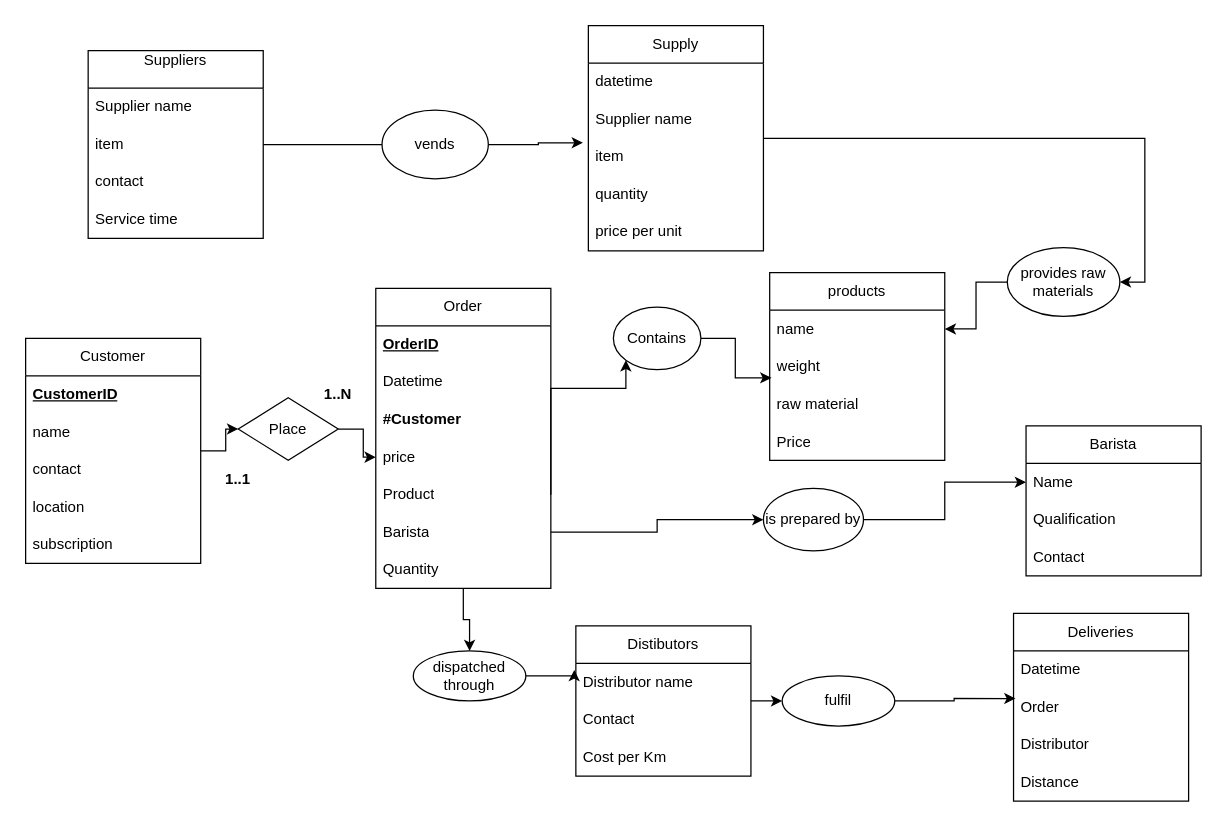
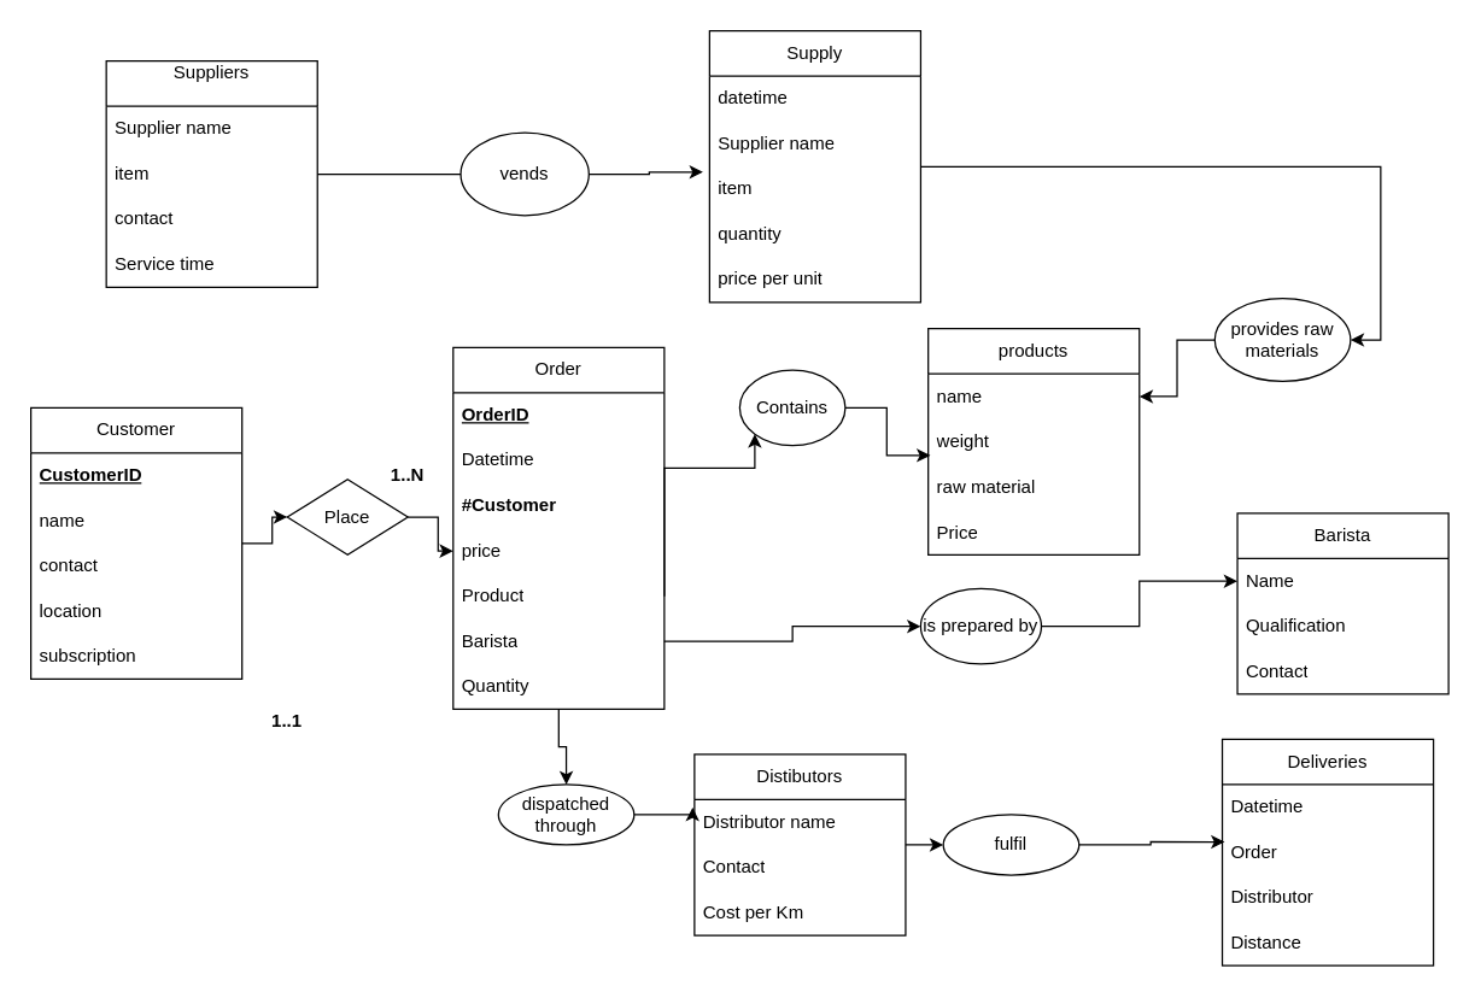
  <mxCell id="0" />
  <mxCell id="1" parent="0" />
  <mxCell id="2" value="" style="edgeStyle=orthogonalEdgeStyle;rounded=0;orthogonalLoop=1;jettySize=auto;html=1;entryX=0;entryY=0.5;entryDx=0;entryDy=0;" parent="1" source="54" target="18" edge="1"><mxGeometry relative="1" as="geometry" /></mxCell>
  <mxCell id="3" value="Customer" style="swimlane;fontStyle=0;childLayout=stackLayout;horizontal=1;startSize=30;horizontalStack=0;resizeParent=1;resizeParentMax=0;resizeLast=0;collapsible=1;marginBottom=0;whiteSpace=wrap;html=1;" parent="1" vertex="1"><mxGeometry x="20" y="270" width="140" height="180" as="geometry" /></mxCell>
  <mxCell id="4" value="&lt;b&gt;&lt;u&gt;CustomerID&lt;/u&gt;&lt;/b&gt;" style="text;strokeColor=none;fillColor=none;align=left;verticalAlign=middle;spacingLeft=4;spacingRight=4;overflow=hidden;points=[[0,0.5],[1,0.5]];portConstraint=eastwest;rotatable=0;whiteSpace=wrap;html=1;" vertex="1" parent="3"><mxGeometry y="30" width="140" height="30" as="geometry" /></mxCell>
  <mxCell id="5" value="name" style="text;strokeColor=none;fillColor=none;align=left;verticalAlign=middle;spacingLeft=4;spacingRight=4;overflow=hidden;points=[[0,0.5],[1,0.5]];portConstraint=eastwest;rotatable=0;whiteSpace=wrap;html=1;" parent="3" vertex="1"><mxGeometry y="60" width="140" height="30" as="geometry" /></mxCell>
  <mxCell id="6" value="contact" style="text;strokeColor=none;fillColor=none;align=left;verticalAlign=middle;spacingLeft=4;spacingRight=4;overflow=hidden;points=[[0,0.5],[1,0.5]];portConstraint=eastwest;rotatable=0;whiteSpace=wrap;html=1;" parent="3" vertex="1"><mxGeometry y="90" width="140" height="30" as="geometry" /></mxCell>
  <mxCell id="7" value="location" style="text;strokeColor=none;fillColor=none;align=left;verticalAlign=middle;spacingLeft=4;spacingRight=4;overflow=hidden;points=[[0,0.5],[1,0.5]];portConstraint=eastwest;rotatable=0;whiteSpace=wrap;html=1;" parent="3" vertex="1"><mxGeometry y="120" width="140" height="30" as="geometry" /></mxCell>
  <mxCell id="8" value="subscription" style="text;strokeColor=none;fillColor=none;align=left;verticalAlign=middle;spacingLeft=4;spacingRight=4;overflow=hidden;points=[[0,0.5],[1,0.5]];portConstraint=eastwest;rotatable=0;whiteSpace=wrap;html=1;" parent="3" vertex="1"><mxGeometry y="150" width="140" height="30" as="geometry" /></mxCell>
  <mxCell id="9" value="products" style="swimlane;fontStyle=0;childLayout=stackLayout;horizontal=1;startSize=30;horizontalStack=0;resizeParent=1;resizeParentMax=0;resizeLast=0;collapsible=1;marginBottom=0;whiteSpace=wrap;html=1;" parent="1" vertex="1"><mxGeometry x="615" y="217.5" width="140" height="150" as="geometry" /></mxCell>
  <mxCell id="10" value="name" style="text;strokeColor=none;fillColor=none;align=left;verticalAlign=middle;spacingLeft=4;spacingRight=4;overflow=hidden;points=[[0,0.5],[1,0.5]];portConstraint=eastwest;rotatable=0;whiteSpace=wrap;html=1;" parent="9" vertex="1"><mxGeometry y="30" width="140" height="30" as="geometry" /></mxCell>
  <mxCell id="11" value="weight" style="text;strokeColor=none;fillColor=none;align=left;verticalAlign=middle;spacingLeft=4;spacingRight=4;overflow=hidden;points=[[0,0.5],[1,0.5]];portConstraint=eastwest;rotatable=0;whiteSpace=wrap;html=1;" parent="9" vertex="1"><mxGeometry y="60" width="140" height="30" as="geometry" /></mxCell>
  <mxCell id="12" value="raw material" style="text;strokeColor=none;fillColor=none;align=left;verticalAlign=middle;spacingLeft=4;spacingRight=4;overflow=hidden;points=[[0,0.5],[1,0.5]];portConstraint=eastwest;rotatable=0;whiteSpace=wrap;html=1;" parent="9" vertex="1"><mxGeometry y="90" width="140" height="30" as="geometry" /></mxCell>
  <mxCell id="13" value="Price" style="text;strokeColor=none;fillColor=none;align=left;verticalAlign=middle;spacingLeft=4;spacingRight=4;overflow=hidden;points=[[0,0.5],[1,0.5]];portConstraint=eastwest;rotatable=0;whiteSpace=wrap;html=1;" parent="9" vertex="1"><mxGeometry y="120" width="140" height="30" as="geometry" /></mxCell>
  <mxCell id="14" value="Order" style="swimlane;fontStyle=0;childLayout=stackLayout;horizontal=1;startSize=30;horizontalStack=0;resizeParent=1;resizeParentMax=0;resizeLast=0;collapsible=1;marginBottom=0;whiteSpace=wrap;html=1;" parent="1" vertex="1"><mxGeometry x="300" y="230" width="140" height="240" as="geometry" /></mxCell>
  <mxCell id="15" value="&lt;b&gt;&lt;u&gt;OrderID&lt;/u&gt;&lt;/b&gt;" style="text;strokeColor=none;fillColor=none;align=left;verticalAlign=middle;spacingLeft=4;spacingRight=4;overflow=hidden;points=[[0,0.5],[1,0.5]];portConstraint=eastwest;rotatable=0;whiteSpace=wrap;html=1;" vertex="1" parent="14"><mxGeometry y="30" width="140" height="30" as="geometry" /></mxCell>
  <mxCell id="16" value="Datetime" style="text;strokeColor=none;fillColor=none;align=left;verticalAlign=middle;spacingLeft=4;spacingRight=4;overflow=hidden;points=[[0,0.5],[1,0.5]];portConstraint=eastwest;rotatable=0;whiteSpace=wrap;html=1;" parent="14" vertex="1"><mxGeometry y="60" width="140" height="30" as="geometry" /></mxCell>
  <mxCell id="17" value="&lt;b&gt;#Customer&lt;/b&gt;" style="text;strokeColor=none;fillColor=none;align=left;verticalAlign=middle;spacingLeft=4;spacingRight=4;overflow=hidden;points=[[0,0.5],[1,0.5]];portConstraint=eastwest;rotatable=0;whiteSpace=wrap;html=1;" parent="14" vertex="1"><mxGeometry y="90" width="140" height="30" as="geometry" /></mxCell>
  <mxCell id="18" value="price" style="text;strokeColor=none;fillColor=none;align=left;verticalAlign=middle;spacingLeft=4;spacingRight=4;overflow=hidden;points=[[0,0.5],[1,0.5]];portConstraint=eastwest;rotatable=0;whiteSpace=wrap;html=1;" parent="14" vertex="1"><mxGeometry y="120" width="140" height="30" as="geometry" /></mxCell>
  <mxCell id="19" value="Product" style="text;strokeColor=none;fillColor=none;align=left;verticalAlign=middle;spacingLeft=4;spacingRight=4;overflow=hidden;points=[[0,0.5],[1,0.5]];portConstraint=eastwest;rotatable=0;whiteSpace=wrap;html=1;" parent="14" vertex="1"><mxGeometry y="150" width="140" height="30" as="geometry" /></mxCell>
  <mxCell id="20" value="Barista" style="text;strokeColor=none;fillColor=none;align=left;verticalAlign=middle;spacingLeft=4;spacingRight=4;overflow=hidden;points=[[0,0.5],[1,0.5]];portConstraint=eastwest;rotatable=0;whiteSpace=wrap;html=1;" parent="14" vertex="1"><mxGeometry y="180" width="140" height="30" as="geometry" /></mxCell>
  <mxCell id="21" value="Quantity" style="text;strokeColor=none;fillColor=none;align=left;verticalAlign=middle;spacingLeft=4;spacingRight=4;overflow=hidden;points=[[0,0.5],[1,0.5]];portConstraint=eastwest;rotatable=0;whiteSpace=wrap;html=1;" parent="14" vertex="1"><mxGeometry y="210" width="140" height="30" as="geometry" /></mxCell>
  <mxCell id="22" value="Barista" style="swimlane;fontStyle=0;childLayout=stackLayout;horizontal=1;startSize=30;horizontalStack=0;resizeParent=1;resizeParentMax=0;resizeLast=0;collapsible=1;marginBottom=0;whiteSpace=wrap;html=1;" parent="1" vertex="1"><mxGeometry x="820" y="340" width="140" height="120" as="geometry" /></mxCell>
  <mxCell id="23" value="Name" style="text;strokeColor=none;fillColor=none;align=left;verticalAlign=middle;spacingLeft=4;spacingRight=4;overflow=hidden;points=[[0,0.5],[1,0.5]];portConstraint=eastwest;rotatable=0;whiteSpace=wrap;html=1;" parent="22" vertex="1"><mxGeometry y="30" width="140" height="30" as="geometry" /></mxCell>
  <mxCell id="24" value="Qualification" style="text;strokeColor=none;fillColor=none;align=left;verticalAlign=middle;spacingLeft=4;spacingRight=4;overflow=hidden;points=[[0,0.5],[1,0.5]];portConstraint=eastwest;rotatable=0;whiteSpace=wrap;html=1;" parent="22" vertex="1"><mxGeometry y="60" width="140" height="30" as="geometry" /></mxCell>
  <mxCell id="25" value="Contact" style="text;strokeColor=none;fillColor=none;align=left;verticalAlign=middle;spacingLeft=4;spacingRight=4;overflow=hidden;points=[[0,0.5],[1,0.5]];portConstraint=eastwest;rotatable=0;whiteSpace=wrap;html=1;" parent="22" vertex="1"><mxGeometry y="90" width="140" height="30" as="geometry" /></mxCell>
  <mxCell id="26" value="" style="edgeStyle=orthogonalEdgeStyle;rounded=0;orthogonalLoop=1;jettySize=auto;html=1;" parent="1" source="27" edge="1"><mxGeometry relative="1" as="geometry"><mxPoint x="320" y="115" as="targetPoint" /></mxGeometry></mxCell>
  <mxCell id="27" value="Suppliers&lt;div&gt;&lt;br&gt;&lt;/div&gt;" style="swimlane;fontStyle=0;childLayout=stackLayout;horizontal=1;startSize=30;horizontalStack=0;resizeParent=1;resizeParentMax=0;resizeLast=0;collapsible=1;marginBottom=0;whiteSpace=wrap;html=1;" parent="1" vertex="1"><mxGeometry x="70" y="40" width="140" height="150" as="geometry" /></mxCell>
  <mxCell id="28" value="Supplier name" style="text;strokeColor=none;fillColor=none;align=left;verticalAlign=middle;spacingLeft=4;spacingRight=4;overflow=hidden;points=[[0,0.5],[1,0.5]];portConstraint=eastwest;rotatable=0;whiteSpace=wrap;html=1;" parent="27" vertex="1"><mxGeometry y="30" width="140" height="30" as="geometry" /></mxCell>
  <mxCell id="29" value="item" style="text;strokeColor=none;fillColor=none;align=left;verticalAlign=middle;spacingLeft=4;spacingRight=4;overflow=hidden;points=[[0,0.5],[1,0.5]];portConstraint=eastwest;rotatable=0;whiteSpace=wrap;html=1;" parent="27" vertex="1"><mxGeometry y="60" width="140" height="30" as="geometry" /></mxCell>
  <mxCell id="30" value="contact" style="text;strokeColor=none;fillColor=none;align=left;verticalAlign=middle;spacingLeft=4;spacingRight=4;overflow=hidden;points=[[0,0.5],[1,0.5]];portConstraint=eastwest;rotatable=0;whiteSpace=wrap;html=1;" parent="27" vertex="1"><mxGeometry y="90" width="140" height="30" as="geometry" /></mxCell>
  <mxCell id="31" value="Service time" style="text;strokeColor=none;fillColor=none;align=left;verticalAlign=middle;spacingLeft=4;spacingRight=4;overflow=hidden;points=[[0,0.5],[1,0.5]];portConstraint=eastwest;rotatable=0;whiteSpace=wrap;html=1;" parent="27" vertex="1"><mxGeometry y="120" width="140" height="30" as="geometry" /></mxCell>
  <mxCell id="32" value="Distibutors" style="swimlane;fontStyle=0;childLayout=stackLayout;horizontal=1;startSize=30;horizontalStack=0;resizeParent=1;resizeParentMax=0;resizeLast=0;collapsible=1;marginBottom=0;whiteSpace=wrap;html=1;" parent="1" vertex="1"><mxGeometry x="460" y="500" width="140" height="120" as="geometry" /></mxCell>
  <mxCell id="33" value="Distributor name" style="text;strokeColor=none;fillColor=none;align=left;verticalAlign=middle;spacingLeft=4;spacingRight=4;overflow=hidden;points=[[0,0.5],[1,0.5]];portConstraint=eastwest;rotatable=0;whiteSpace=wrap;html=1;" parent="32" vertex="1"><mxGeometry y="30" width="140" height="30" as="geometry" /></mxCell>
  <mxCell id="34" value="Contact" style="text;strokeColor=none;fillColor=none;align=left;verticalAlign=middle;spacingLeft=4;spacingRight=4;overflow=hidden;points=[[0,0.5],[1,0.5]];portConstraint=eastwest;rotatable=0;whiteSpace=wrap;html=1;" parent="32" vertex="1"><mxGeometry y="60" width="140" height="30" as="geometry" /></mxCell>
  <mxCell id="35" value="Cost per Km" style="text;strokeColor=none;fillColor=none;align=left;verticalAlign=middle;spacingLeft=4;spacingRight=4;overflow=hidden;points=[[0,0.5],[1,0.5]];portConstraint=eastwest;rotatable=0;whiteSpace=wrap;html=1;" parent="32" vertex="1"><mxGeometry y="90" width="140" height="30" as="geometry" /></mxCell>
  <mxCell id="36" style="edgeStyle=orthogonalEdgeStyle;rounded=0;orthogonalLoop=1;jettySize=auto;html=1;entryX=1;entryY=0.5;entryDx=0;entryDy=0;" parent="1" source="59" target="10" edge="1"><mxGeometry relative="1" as="geometry" /></mxCell>
  <mxCell id="37" value="Supply" style="swimlane;fontStyle=0;childLayout=stackLayout;horizontal=1;startSize=30;horizontalStack=0;resizeParent=1;resizeParentMax=0;resizeLast=0;collapsible=1;marginBottom=0;whiteSpace=wrap;html=1;" parent="1" vertex="1"><mxGeometry x="470" y="20" width="140" height="180" as="geometry" /></mxCell>
  <mxCell id="38" value="datetime" style="text;strokeColor=none;fillColor=none;align=left;verticalAlign=middle;spacingLeft=4;spacingRight=4;overflow=hidden;points=[[0,0.5],[1,0.5]];portConstraint=eastwest;rotatable=0;whiteSpace=wrap;html=1;" parent="37" vertex="1"><mxGeometry y="30" width="140" height="30" as="geometry" /></mxCell>
  <mxCell id="39" value="Supplier name" style="text;strokeColor=none;fillColor=none;align=left;verticalAlign=middle;spacingLeft=4;spacingRight=4;overflow=hidden;points=[[0,0.5],[1,0.5]];portConstraint=eastwest;rotatable=0;whiteSpace=wrap;html=1;" parent="37" vertex="1"><mxGeometry y="60" width="140" height="30" as="geometry" /></mxCell>
  <mxCell id="40" value="item" style="text;strokeColor=none;fillColor=none;align=left;verticalAlign=middle;spacingLeft=4;spacingRight=4;overflow=hidden;points=[[0,0.5],[1,0.5]];portConstraint=eastwest;rotatable=0;whiteSpace=wrap;html=1;" parent="37" vertex="1"><mxGeometry y="90" width="140" height="30" as="geometry" /></mxCell>
  <mxCell id="41" value="quantity" style="text;strokeColor=none;fillColor=none;align=left;verticalAlign=middle;spacingLeft=4;spacingRight=4;overflow=hidden;points=[[0,0.5],[1,0.5]];portConstraint=eastwest;rotatable=0;whiteSpace=wrap;html=1;" parent="37" vertex="1"><mxGeometry y="120" width="140" height="30" as="geometry" /></mxCell>
  <mxCell id="42" value="price per unit" style="text;strokeColor=none;fillColor=none;align=left;verticalAlign=middle;spacingLeft=4;spacingRight=4;overflow=hidden;points=[[0,0.5],[1,0.5]];portConstraint=eastwest;rotatable=0;whiteSpace=wrap;html=1;" parent="37" vertex="1"><mxGeometry y="150" width="140" height="30" as="geometry" /></mxCell>
  <mxCell id="43" value="Deliveries" style="swimlane;fontStyle=0;childLayout=stackLayout;horizontal=1;startSize=30;horizontalStack=0;resizeParent=1;resizeParentMax=0;resizeLast=0;collapsible=1;marginBottom=0;whiteSpace=wrap;html=1;" parent="1" vertex="1"><mxGeometry x="810" y="490" width="140" height="150" as="geometry" /></mxCell>
  <mxCell id="44" value="Datetime" style="text;strokeColor=none;fillColor=none;align=left;verticalAlign=middle;spacingLeft=4;spacingRight=4;overflow=hidden;points=[[0,0.5],[1,0.5]];portConstraint=eastwest;rotatable=0;whiteSpace=wrap;html=1;" parent="43" vertex="1"><mxGeometry y="30" width="140" height="30" as="geometry" /></mxCell>
  <mxCell id="45" value="Order" style="text;strokeColor=none;fillColor=none;align=left;verticalAlign=middle;spacingLeft=4;spacingRight=4;overflow=hidden;points=[[0,0.5],[1,0.5]];portConstraint=eastwest;rotatable=0;whiteSpace=wrap;html=1;" parent="43" vertex="1"><mxGeometry y="60" width="140" height="30" as="geometry" /></mxCell>
  <mxCell id="46" value="Distributor" style="text;strokeColor=none;fillColor=none;align=left;verticalAlign=middle;spacingLeft=4;spacingRight=4;overflow=hidden;points=[[0,0.5],[1,0.5]];portConstraint=eastwest;rotatable=0;whiteSpace=wrap;html=1;" parent="43" vertex="1"><mxGeometry y="90" width="140" height="30" as="geometry" /></mxCell>
  <mxCell id="47" value="Distance" style="text;strokeColor=none;fillColor=none;align=left;verticalAlign=middle;spacingLeft=4;spacingRight=4;overflow=hidden;points=[[0,0.5],[1,0.5]];portConstraint=eastwest;rotatable=0;whiteSpace=wrap;html=1;" parent="43" vertex="1"><mxGeometry y="120" width="140" height="30" as="geometry" /></mxCell>
  <mxCell id="48" value="" style="edgeStyle=orthogonalEdgeStyle;rounded=0;orthogonalLoop=1;jettySize=auto;html=1;exitX=1;exitY=0.5;exitDx=0;exitDy=0;" parent="1" source="19" target="49" edge="1"><mxGeometry relative="1" as="geometry"><mxPoint x="520" y="545" as="sourcePoint" /><mxPoint x="550" y="275" as="targetPoint" /><Array as="points"><mxPoint x="450" y="310" /><mxPoint x="500" y="310" /><mxPoint x="500" y="305" /></Array></mxGeometry></mxCell>
  <mxCell id="49" value="Contains" style="ellipse;whiteSpace=wrap;html=1;" parent="1" vertex="1"><mxGeometry x="490" y="245" width="70" height="50" as="geometry" /></mxCell>
  <mxCell id="50" style="edgeStyle=orthogonalEdgeStyle;rounded=0;orthogonalLoop=1;jettySize=auto;html=1;exitX=1;exitY=0.5;exitDx=0;exitDy=0;entryX=0;entryY=0.5;entryDx=0;entryDy=0;" parent="1" source="52" target="23" edge="1"><mxGeometry relative="1" as="geometry" /></mxCell>
  <mxCell id="51" value="" style="edgeStyle=orthogonalEdgeStyle;rounded=0;orthogonalLoop=1;jettySize=auto;html=1;exitX=1;exitY=0.5;exitDx=0;exitDy=0;entryX=0;entryY=0.5;entryDx=0;entryDy=0;" parent="1" source="20" target="52" edge="1"><mxGeometry relative="1" as="geometry"><mxPoint x="520" y="575" as="sourcePoint" /><mxPoint x="680" y="515" as="targetPoint" /></mxGeometry></mxCell>
  <mxCell id="52" value="is prepared by" style="ellipse;whiteSpace=wrap;html=1;" parent="1" vertex="1"><mxGeometry x="610" y="390" width="80" height="50" as="geometry" /></mxCell>
  <mxCell id="53" value="" style="edgeStyle=orthogonalEdgeStyle;rounded=0;orthogonalLoop=1;jettySize=auto;html=1;entryX=0;entryY=0.5;entryDx=0;entryDy=0;" parent="1" source="3" target="54" edge="1"><mxGeometry relative="1" as="geometry"><mxPoint x="340" y="365" as="sourcePoint" /><mxPoint x="380" y="515" as="targetPoint" /></mxGeometry></mxCell>
  <mxCell id="54" value="Place" style="rhombus;whiteSpace=wrap;html=1;" parent="1" vertex="1"><mxGeometry x="190" y="317.5" width="80" height="50" as="geometry" /></mxCell>
  <mxCell id="55" value="" style="edgeStyle=orthogonalEdgeStyle;rounded=0;orthogonalLoop=1;jettySize=auto;html=1;entryX=0;entryY=0.5;entryDx=0;entryDy=0;" parent="1" source="32" target="56" edge="1"><mxGeometry relative="1" as="geometry"><mxPoint x="530" y="780" as="sourcePoint" /><mxPoint x="724" y="777" as="targetPoint" /></mxGeometry></mxCell>
  <mxCell id="56" value="fulfil" style="ellipse;whiteSpace=wrap;html=1;" parent="1" vertex="1"><mxGeometry x="625" y="540" width="90" height="40" as="geometry" /></mxCell>
  <mxCell id="57" value="vends" style="ellipse;whiteSpace=wrap;html=1;" parent="1" vertex="1"><mxGeometry x="305" y="87.5" width="85" height="55" as="geometry" /></mxCell>
  <mxCell id="58" value="" style="edgeStyle=orthogonalEdgeStyle;rounded=0;orthogonalLoop=1;jettySize=auto;html=1;entryX=1;entryY=0.5;entryDx=0;entryDy=0;" parent="1" source="37" target="59" edge="1"><mxGeometry relative="1" as="geometry"><mxPoint x="940" y="190" as="sourcePoint" /><mxPoint x="760" y="245" as="targetPoint" /></mxGeometry></mxCell>
  <mxCell id="59" value="provides raw materials" style="ellipse;whiteSpace=wrap;html=1;" parent="1" vertex="1"><mxGeometry x="805" y="197.5" width="90" height="55" as="geometry" /></mxCell>
  <mxCell id="60" value="" style="edgeStyle=orthogonalEdgeStyle;rounded=0;orthogonalLoop=1;jettySize=auto;html=1;entryX=0.5;entryY=0;entryDx=0;entryDy=0;" parent="1" source="14" target="61" edge="1"><mxGeometry relative="1" as="geometry"><mxPoint x="380" y="440" as="sourcePoint" /><mxPoint x="460" y="720" as="targetPoint" /><Array as="points" /></mxGeometry></mxCell>
  <mxCell id="61" value="dispatched&lt;div&gt;through&lt;/div&gt;" style="ellipse;whiteSpace=wrap;html=1;" parent="1" vertex="1"><mxGeometry x="330" y="520" width="90" height="40" as="geometry" /></mxCell>
  <mxCell id="62" style="edgeStyle=orthogonalEdgeStyle;rounded=0;orthogonalLoop=1;jettySize=auto;html=1;entryX=-0.031;entryY=0.12;entryDx=0;entryDy=0;entryPerimeter=0;" parent="1" source="57" target="40" edge="1"><mxGeometry relative="1" as="geometry" /></mxCell>
  <mxCell id="63" style="edgeStyle=orthogonalEdgeStyle;rounded=0;orthogonalLoop=1;jettySize=auto;html=1;exitX=1;exitY=0.5;exitDx=0;exitDy=0;entryX=-0.009;entryY=0.173;entryDx=0;entryDy=0;entryPerimeter=0;" parent="1" source="61" target="33" edge="1"><mxGeometry relative="1" as="geometry" /></mxCell>
  <mxCell id="64" style="edgeStyle=orthogonalEdgeStyle;rounded=0;orthogonalLoop=1;jettySize=auto;html=1;entryX=0.01;entryY=0.803;entryDx=0;entryDy=0;entryPerimeter=0;" parent="1" source="49" target="11" edge="1"><mxGeometry relative="1" as="geometry" /></mxCell>
  <mxCell id="65" style="edgeStyle=orthogonalEdgeStyle;rounded=0;orthogonalLoop=1;jettySize=auto;html=1;entryX=0.011;entryY=0.267;entryDx=0;entryDy=0;entryPerimeter=0;" parent="1" source="56" target="45" edge="1"><mxGeometry relative="1" as="geometry" /></mxCell>
- <mxCell id="66" value="&lt;b&gt;1..1&lt;/b&gt;" style="text;html=1;align=center;verticalAlign=middle;whiteSpace=wrap;rounded=0;" vertex="1" parent="1"><mxGeometry x="160" y="367.5" width="60" height="30" as="geometry" /></mxCell>
+ <mxCell id="66" value="&lt;b&gt;1..1&lt;/b&gt;" style="text;html=1;align=center;verticalAlign=middle;whiteSpace=wrap;rounded=0;" vertex="1" parent="1"><mxGeometry x="160" y="462.5" width="60" height="30" as="geometry" /></mxCell>
  <mxCell id="67" value="&lt;b&gt;1..N&lt;/b&gt;" style="text;html=1;align=center;verticalAlign=middle;whiteSpace=wrap;rounded=0;" vertex="1" parent="1"><mxGeometry x="240" y="300" width="60" height="30" as="geometry" /></mxCell>
